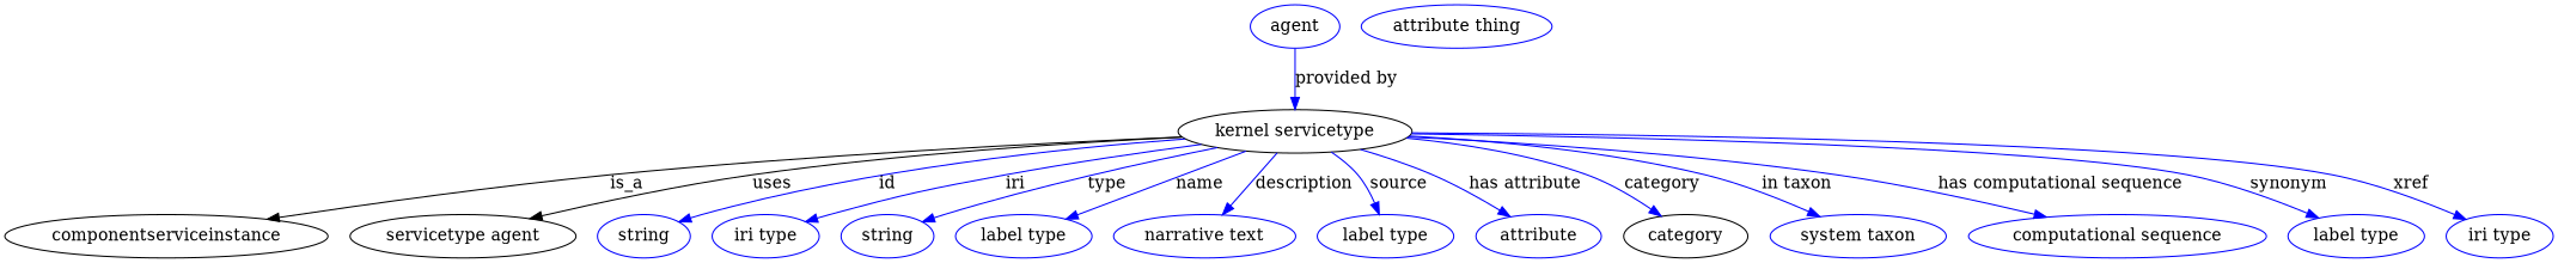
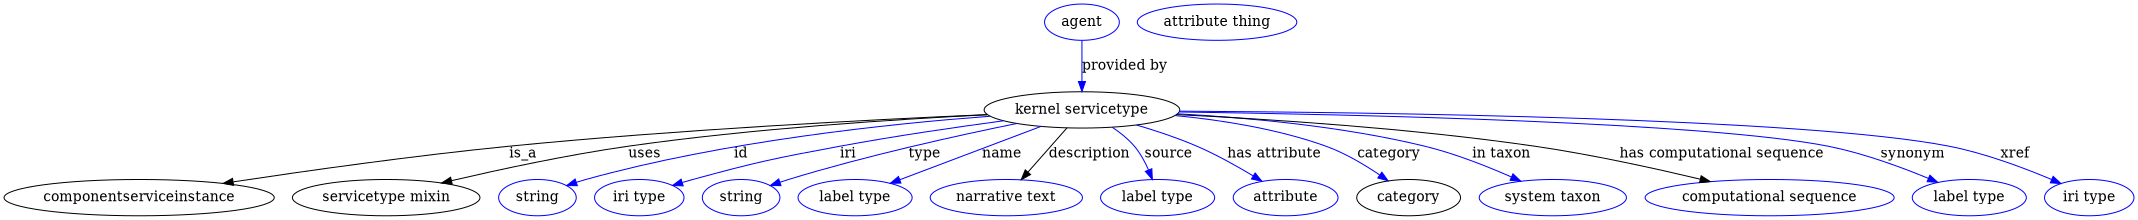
  digraph {
    fontname="DejaVu Serif"
    node [fontname="DejaVu Serif" color=blue]
    edge [fontname="DejaVu Serif" color=blue style=solid]
    n1 [height=0.5 label="kernel servicetype" width=2.69 color=""]
    componentserviceinstance [height=0.5 width=3.7191 color=""]
-   "servicetype mixin" [height=0.5 width=2.5817 label="servicetype agent" color=""]
+   "servicetype mixin" [height=0.5 width=2.5817 color=""]
    n4 [height=0.5 label=string width=1.0652]
    n5 [height=0.5 label="iri type" width=1.2277]
    n6 [height=0.5 label=string width=1.0652]
    n7 [height=0.5 label="label type" width=1.5707]
    n8 [height=0.5 label="narrative text" width=2.0943]
    n9 [height=0.5 label="label type" width=1.5707]
    n10 [height=0.5 label=attribute width=1.4443]
    category [height=0.5 width=1.4263 color=""]
    n12 [height=0.5 label="system taxon" width=2.022]
    n13 [height=0.5 label="computational sequence" width=3.4303]
    n14 [height=0.5 label="label type" width=1.5707]
    n15 [height=0.5 label="iri type" width=1.2277]
    n16 [height=0.5 label=agent width=1.0291]
    n17 [height=0.5 label="attribute thing" width=1.9318]
    n1 -> componentserviceinstance [label=is_a color="" style=""]
    n1 -> "servicetype mixin" [label=uses color="" style=""]
    n1 -> n4 [label=id]
    n1 -> n5 [label=iri]
    n1 -> n6 [label=type]
    n1 -> n7 [label=name]
-   n1 -> n8 [label=description]
+   n1 -> n8 [color=black label=description]
    n1 -> n9 [label=source]
    n1 -> n10 [label="has attribute"]
    n1 -> category [label=category]
    n1 -> n12 [label="in taxon"]
-   n1 -> n13 [label="has computational sequence"]
+   n1 -> n13 [color=black label="has computational sequence"]
    n1 -> n14 [label=synonym]
    n1 -> n15 [label=xref]
    n16 -> n1 [label="provided by"]
  }
